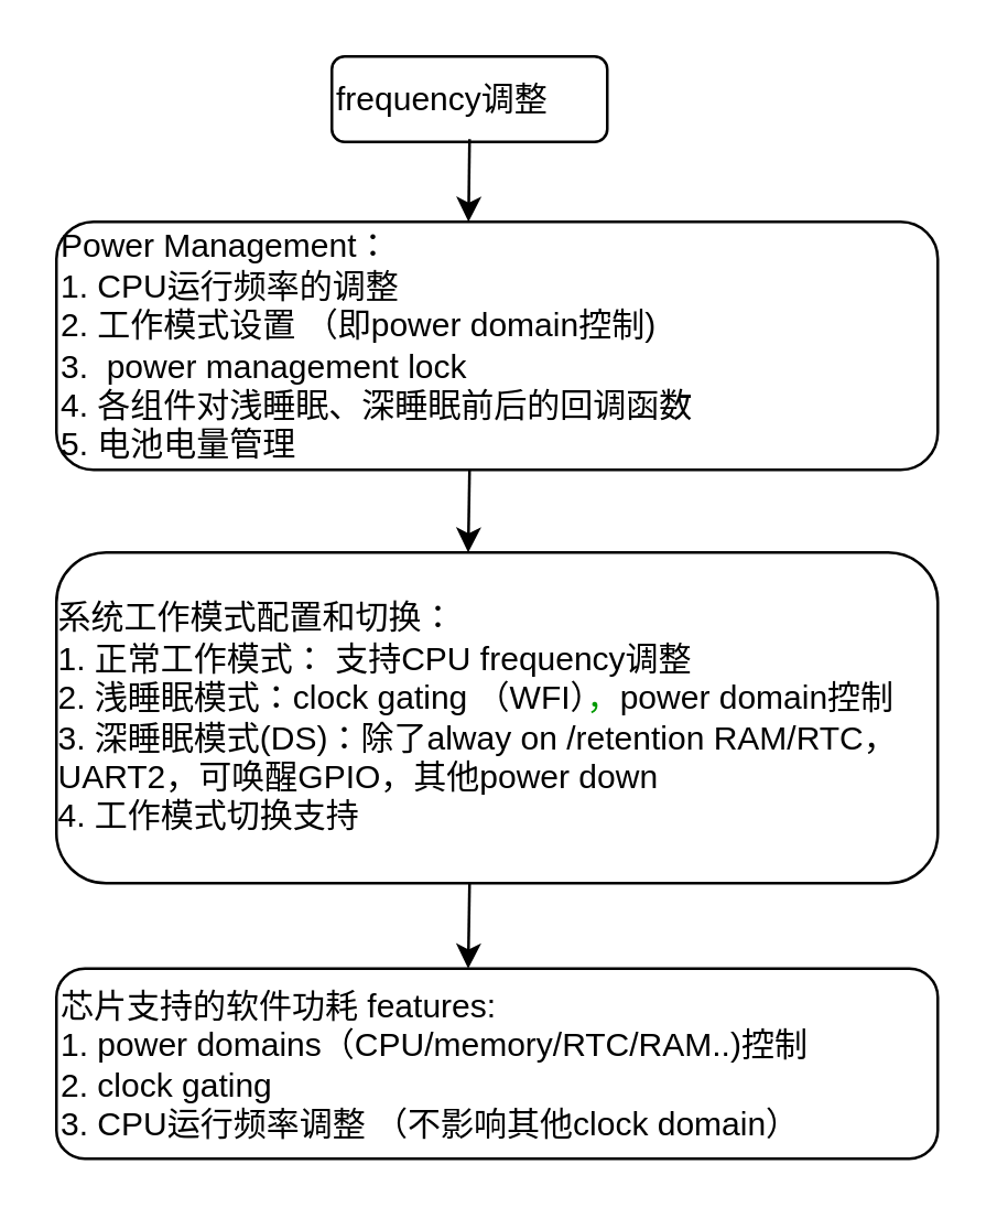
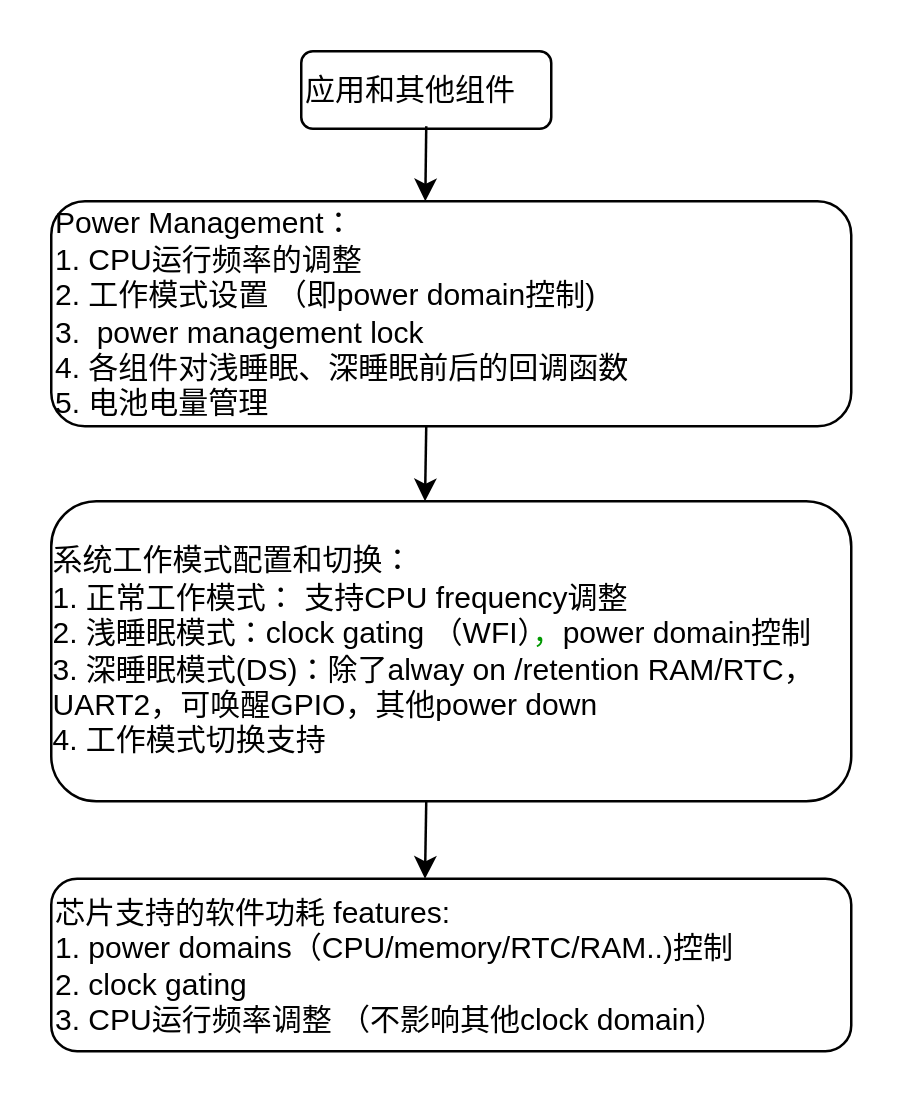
  <mxCell id="0" />
  <mxCell id="1" parent="0" />
  <mxCell id="2" value="芯片支持的软件功耗 features:&lt;br&gt;1. power domains（CPU/memory/RTC/RAM..)控制&lt;br&gt;2. clock gating&lt;br&gt;3. CPU运行频率调整 （不影响其他clock domain）" style="rounded=1;whiteSpace=wrap;html=1;align=left;" parent="1" vertex="1"><mxGeometry x="20" y="351" width="320" height="69" as="geometry" /></mxCell>
  <mxCell id="3" value="&lt;div style=&quot;text-align: left&quot;&gt;&lt;span&gt;系统工作模式配置和切换：&lt;/span&gt;&lt;/div&gt;&lt;div style=&quot;text-align: left&quot;&gt;&lt;span&gt;1. 正常工作模式： 支持CPU frequency调整&lt;/span&gt;&lt;/div&gt;&lt;div style=&quot;text-align: left&quot;&gt;2. 浅睡眠模式：clock gating （WFI）&lt;font color=&quot;#009900&quot;&gt;，&lt;/font&gt;power domain控制&lt;/div&gt;&lt;div style=&quot;text-align: left&quot;&gt;&lt;span&gt;3. 深睡眠模式(DS)：除了alway on /retention RAM/RTC，UART2，可唤醒GPIO，其他power down&lt;/span&gt;&lt;/div&gt;&lt;div style=&quot;text-align: left&quot;&gt;&lt;span&gt;4. 工作模式切换支持&lt;/span&gt;&lt;/div&gt;" style="rounded=1;whiteSpace=wrap;html=1;" parent="1" vertex="1"><mxGeometry x="20" y="200" width="320" height="120" as="geometry" /></mxCell>
  <mxCell id="4" value="" style="edgeStyle=orthogonalEdgeStyle;rounded=0;orthogonalLoop=1;jettySize=auto;html=1;" edge="1" parent="1"><mxGeometry relative="1" as="geometry"><mxPoint x="170" y="170" as="sourcePoint" /><mxPoint x="169.5" y="200" as="targetPoint" /></mxGeometry></mxCell>
  <mxCell id="5" value="Power Management：&lt;br&gt;1. CPU运行频率的调整&lt;br&gt;2. 工作模式设置 （即power domain控制)&lt;br&gt;3.&amp;nbsp; power management lock&lt;br&gt;4. 各组件对浅睡眠、深睡眠前后的回调函数&lt;br&gt;5. 电池电量管理" style="rounded=1;whiteSpace=wrap;html=1;align=left;" parent="1" vertex="1"><mxGeometry x="20" y="80" width="320" height="90" as="geometry" /></mxCell>
- <mxCell id="6" value="frequency调整" style="rounded=1;whiteSpace=wrap;html=1;align=left;" parent="1" vertex="1"><mxGeometry x="120" y="20" width="100" height="31" as="geometry" /></mxCell>
+ <mxCell id="6" value="应用和其他组件" style="rounded=1;whiteSpace=wrap;html=1;align=left;" parent="1" vertex="1"><mxGeometry x="120" y="20" width="100" height="31" as="geometry" /></mxCell>
  <mxCell id="7" value="" style="endArrow=classic;html=1;entryX=0.466;entryY=0.011;entryDx=0;entryDy=0;entryPerimeter=0;" edge="1" parent="1"><mxGeometry width="50" height="50" relative="1" as="geometry"><mxPoint x="170" y="50" as="sourcePoint" /><mxPoint x="169.62" y="80" as="targetPoint" /></mxGeometry></mxCell>
  <mxCell id="8" value="" style="edgeStyle=orthogonalEdgeStyle;rounded=0;orthogonalLoop=1;jettySize=auto;html=1;" edge="1" parent="1"><mxGeometry relative="1" as="geometry"><mxPoint x="170" y="320" as="sourcePoint" /><mxPoint x="169.5" y="351" as="targetPoint" /></mxGeometry></mxCell>
